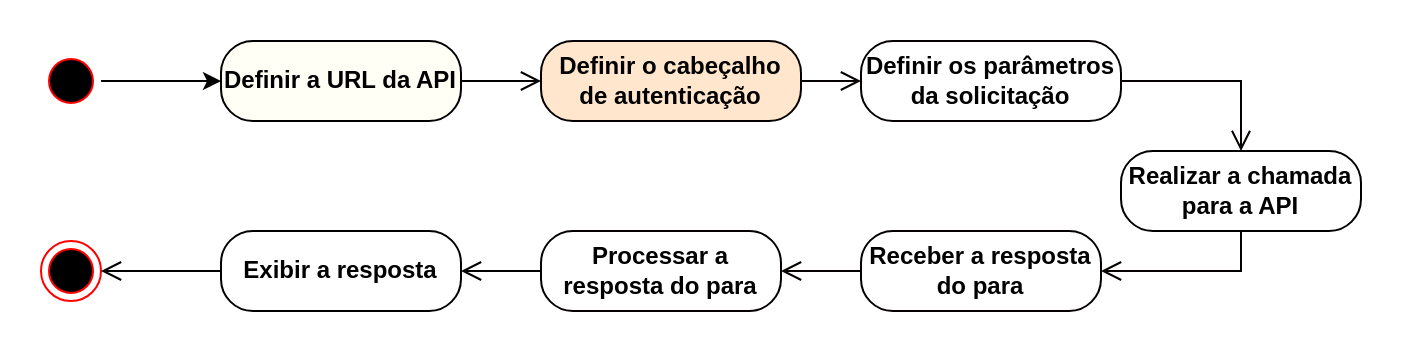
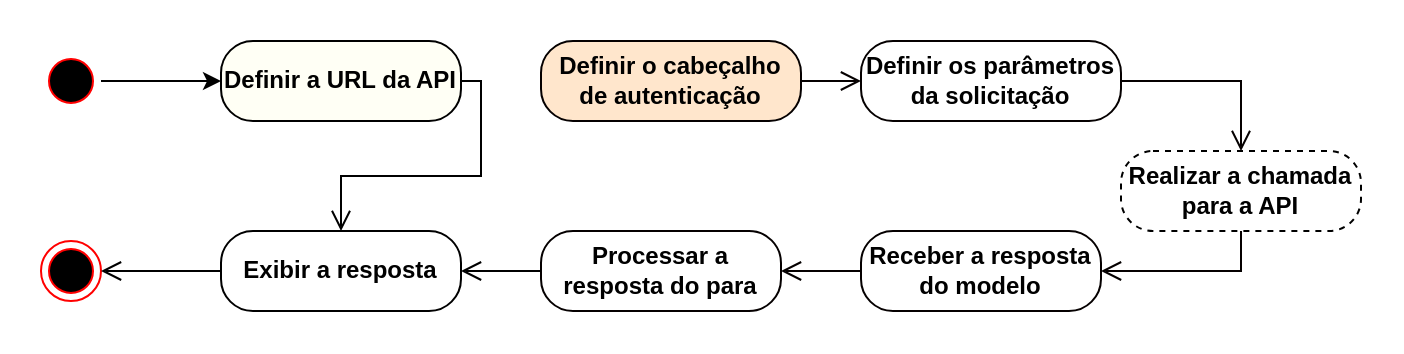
  <mxCell id="0" />
  <mxCell id="1" parent="0" />
  <mxCell id="2" value="" style="edgeStyle=orthogonalEdgeStyle;rounded=0;orthogonalLoop=1;jettySize=auto;html=1;" edge="1" parent="1" source="3" target="4"><mxGeometry relative="1" as="geometry" /></mxCell>
  <mxCell id="3" value="" style="ellipse;html=1;shape=startState;fillColor=#000000;strokeColor=#ff0000;" parent="1" vertex="1"><mxGeometry x="20" y="25" width="30" height="30" as="geometry" /></mxCell>
  <mxCell id="4" value="&lt;b&gt;Definir a URL da API&lt;/b&gt;" style="rounded=1;whiteSpace=wrap;html=1;arcSize=40;fontColor=#000000;fillColor=#FFFFF5;strokeColor=#000000;" parent="1" vertex="1"><mxGeometry x="110" y="20" width="120" height="40" as="geometry" /></mxCell>
  <mxCell id="5" value="&lt;b&gt;Definir o cabeçalho de autenticação&lt;/b&gt;" style="rounded=1;whiteSpace=wrap;html=1;arcSize=40;fontColor=#000000;fillColor=#ffe6cc;strokeColor=#050000;" parent="1" vertex="1"><mxGeometry x="270" y="20" width="130" height="40" as="geometry" /></mxCell>
  <mxCell id="6" value="&lt;b&gt;Definir os parâmetros da solicitação&lt;/b&gt;" style="rounded=1;whiteSpace=wrap;html=1;arcSize=40;fontColor=#000000;fillColor=#FFFFFF;strokeColor=#050000;" parent="1" vertex="1"><mxGeometry x="430" y="20" width="130" height="40" as="geometry" /></mxCell>
- <mxCell id="7" value="&lt;b&gt;Realizar a chamada para a API&lt;/b&gt;" style="rounded=1;whiteSpace=wrap;html=1;arcSize=40;fontColor=#000000;fillColor=#FFFFFF;strokeColor=#000000;" parent="1" vertex="1"><mxGeometry x="560" y="75" width="120" height="40" as="geometry" /></mxCell>
- <mxCell id="8" value="&lt;b&gt;Receber a resposta do para&lt;/b&gt;" style="rounded=1;whiteSpace=wrap;html=1;arcSize=40;fontColor=#000000;fillColor=#FFFFFF;strokeColor=#050000;" parent="1" vertex="1"><mxGeometry x="430" y="115" width="120" height="40" as="geometry" /></mxCell>
+ <mxCell id="7" value="&lt;b&gt;Realizar a chamada para a API&lt;/b&gt;" style="rounded=1;whiteSpace=wrap;html=1;arcSize=40;fontColor=#000000;fillColor=#FFFFFF;strokeColor=#000000;dashed=1;" parent="1" vertex="1"><mxGeometry x="560" y="75" width="120" height="40" as="geometry" /></mxCell>
+ <mxCell id="8" value="&lt;b&gt;Receber a resposta do modelo&lt;/b&gt;" style="rounded=1;whiteSpace=wrap;html=1;arcSize=40;fontColor=#000000;fillColor=#FFFFFF;strokeColor=#050000;" parent="1" vertex="1"><mxGeometry x="430" y="115" width="120" height="40" as="geometry" /></mxCell>
  <mxCell id="9" value="&lt;b&gt;Exibir a resposta&lt;/b&gt;" style="rounded=1;whiteSpace=wrap;html=1;arcSize=40;fontColor=#000000;fillColor=#FFFFFF;strokeColor=#000000;" parent="1" vertex="1"><mxGeometry x="110" y="115" width="120" height="40" as="geometry" /></mxCell>
  <mxCell id="10" value="&lt;b&gt;Processar a resposta do para&lt;/b&gt;" style="rounded=1;whiteSpace=wrap;html=1;arcSize=40;fontColor=#000000;fillColor=#FFFFFF;strokeColor=#050000;" parent="1" vertex="1"><mxGeometry x="270" y="115" width="120" height="40" as="geometry" /></mxCell>
  <mxCell id="11" value="" style="ellipse;html=1;shape=endState;fillColor=#000000;strokeColor=#ff0000;" parent="1" vertex="1"><mxGeometry x="20" y="120" width="30" height="30" as="geometry" /></mxCell>
  <mxCell id="12" value="" style="edgeStyle=orthogonalEdgeStyle;html=1;verticalAlign=bottom;endArrow=open;endSize=8;strokeColor=#000000;rounded=0;exitX=0;exitY=0.5;exitDx=0;exitDy=0;entryX=1;entryY=0.5;entryDx=0;entryDy=0;" parent="1" source="9" target="11" edge="1"><mxGeometry relative="1" as="geometry"><mxPoint x="120" y="50" as="targetPoint" /><mxPoint x="100" y="155" as="sourcePoint" /><Array as="points"><mxPoint x="90" y="135" /><mxPoint x="90" y="135" /></Array></mxGeometry></mxCell>
- <mxCell id="13" value="" style="edgeStyle=orthogonalEdgeStyle;html=1;verticalAlign=bottom;endArrow=open;endSize=8;strokeColor=#000000;rounded=0;entryX=0;entryY=0.5;entryDx=0;entryDy=0;exitX=1;exitY=0.5;exitDx=0;exitDy=0;" parent="1" source="4" target="5" edge="1"><mxGeometry relative="1" as="geometry"><mxPoint x="120" y="50" as="targetPoint" /><mxPoint x="60" y="50" as="sourcePoint" /></mxGeometry></mxCell>
+ <mxCell id="13" value="" style="edgeStyle=orthogonalEdgeStyle;html=1;verticalAlign=bottom;endArrow=open;endSize=8;strokeColor=#000000;rounded=0;exitX=1;exitY=0.5;exitDx=0;exitDy=0;" parent="1" source="4" target="9" edge="1"><mxGeometry relative="1" as="geometry"><mxPoint x="120" y="50" as="targetPoint" /><mxPoint x="60" y="50" as="sourcePoint" /></mxGeometry></mxCell>
  <mxCell id="14" value="" style="edgeStyle=orthogonalEdgeStyle;html=1;verticalAlign=bottom;endArrow=open;endSize=8;strokeColor=#050000;rounded=0;entryX=0;entryY=0.5;entryDx=0;entryDy=0;exitX=1;exitY=0.5;exitDx=0;exitDy=0;fillColor=#FFFFFF;" parent="1" source="5" target="6" edge="1"><mxGeometry relative="1" as="geometry"><mxPoint x="130" y="60" as="targetPoint" /><mxPoint x="70" y="60" as="sourcePoint" /></mxGeometry></mxCell>
  <mxCell id="15" value="" style="edgeStyle=orthogonalEdgeStyle;html=1;verticalAlign=bottom;endArrow=open;endSize=8;strokeColor=#050000;rounded=0;entryX=0.5;entryY=0;entryDx=0;entryDy=0;exitX=1;exitY=0.5;exitDx=0;exitDy=0;fillColor=#FFFFFF;" parent="1" source="6" target="7" edge="1"><mxGeometry relative="1" as="geometry"><mxPoint x="140" y="70" as="targetPoint" /><mxPoint x="80" y="70" as="sourcePoint" /></mxGeometry></mxCell>
  <mxCell id="16" value="" style="edgeStyle=orthogonalEdgeStyle;html=1;verticalAlign=bottom;endArrow=open;endSize=8;strokeColor=#050000;rounded=0;entryX=1;entryY=0.5;entryDx=0;entryDy=0;exitX=0.5;exitY=1;exitDx=0;exitDy=0;fillColor=#FFFFFF;" parent="1" source="7" target="8" edge="1"><mxGeometry relative="1" as="geometry"><mxPoint x="150" y="80" as="targetPoint" /><mxPoint x="90" y="80" as="sourcePoint" /></mxGeometry></mxCell>
  <mxCell id="17" value="" style="edgeStyle=orthogonalEdgeStyle;html=1;verticalAlign=bottom;endArrow=open;endSize=8;strokeColor=#050000;rounded=0;entryX=1;entryY=0.5;entryDx=0;entryDy=0;exitX=0;exitY=0.5;exitDx=0;exitDy=0;fillColor=#FFFFFF;" parent="1" source="8" target="10" edge="1"><mxGeometry relative="1" as="geometry"><mxPoint x="160" y="90" as="targetPoint" /><mxPoint x="100" y="90" as="sourcePoint" /></mxGeometry></mxCell>
  <mxCell id="18" value="" style="edgeStyle=orthogonalEdgeStyle;html=1;verticalAlign=bottom;endArrow=open;endSize=8;strokeColor=#000000;rounded=0;entryX=1;entryY=0.5;entryDx=0;entryDy=0;exitX=0;exitY=0.5;exitDx=0;exitDy=0;" parent="1" source="10" target="9" edge="1"><mxGeometry relative="1" as="geometry"><mxPoint x="170" y="100" as="targetPoint" /><mxPoint x="110" y="100" as="sourcePoint" /></mxGeometry></mxCell>
